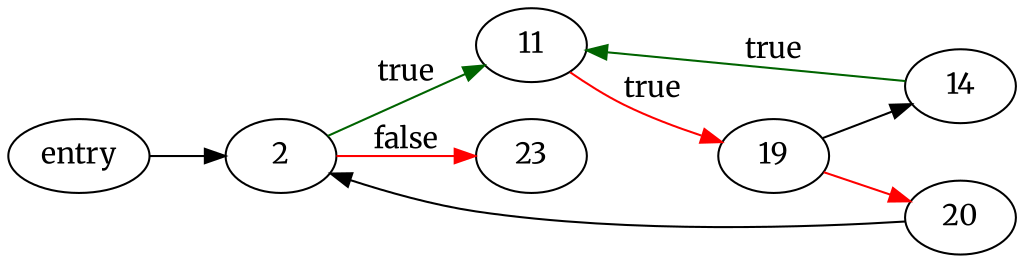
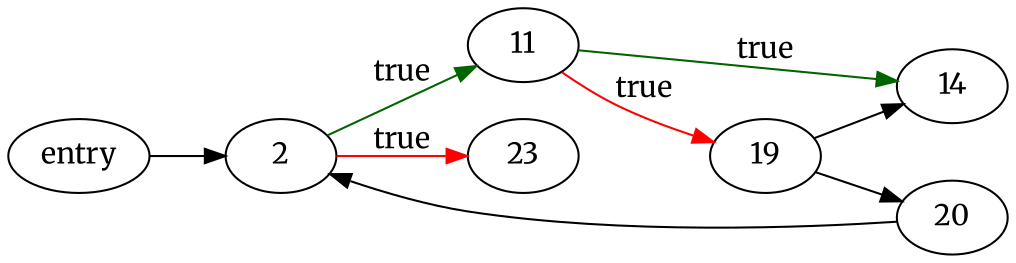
  strict digraph {
    fontname=Merriweather
    rankdir=LR
    node [fontname=Merriweather]
    edge [fontname=Merriweather]
    n1 [label=entry]
    n2 [label=2]
    11
    23
    14
    19
    20
    n1 -> n2
    n2 -> 11 [color=darkgreen label=true]
-   n2 -> 23 [color=red label=false]
-   14 -> 11 [color=darkgreen label=true]
+   n2 -> 23 [color=red label=true]
+   11 -> 14 [color=darkgreen label=true]
    11 -> 19 [color=red label=true]
    19 -> 14
-   19 -> 20 [color=red]
+   19 -> 20
    20 -> n2
  }
